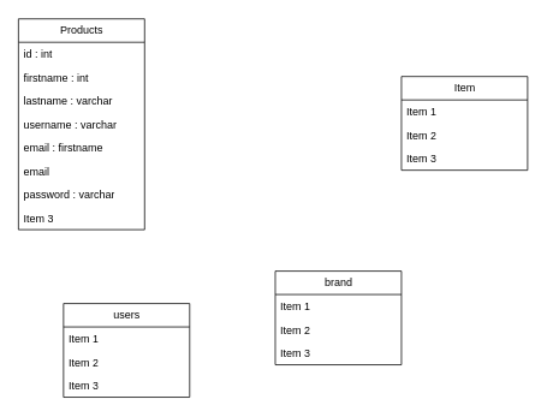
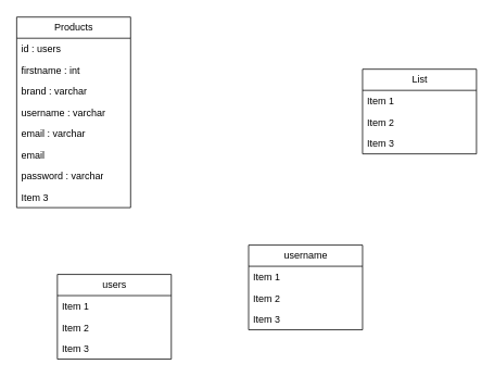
  <mxCell id="0" />
  <mxCell id="1" parent="0" />
  <mxCell id="2" value="Products" style="swimlane;fontStyle=0;childLayout=stackLayout;horizontal=1;startSize=26;fillColor=none;horizontalStack=0;resizeParent=1;resizeParentMax=0;resizeLast=0;collapsible=1;marginBottom=0;html=1;" vertex="1" parent="1"><mxGeometry x="20" y="20" width="140" height="234" as="geometry" /></mxCell>
- <mxCell id="3" value="id : int" style="text;strokeColor=none;fillColor=none;align=left;verticalAlign=top;spacingLeft=4;spacingRight=4;overflow=hidden;rotatable=0;points=[[0,0.5],[1,0.5]];portConstraint=eastwest;whiteSpace=wrap;html=1;" vertex="1" parent="2"><mxGeometry y="26" width="140" height="26" as="geometry" /></mxCell>
+ <mxCell id="3" value="id : users" style="text;strokeColor=none;fillColor=none;align=left;verticalAlign=top;spacingLeft=4;spacingRight=4;overflow=hidden;rotatable=0;points=[[0,0.5],[1,0.5]];portConstraint=eastwest;whiteSpace=wrap;html=1;" vertex="1" parent="2"><mxGeometry y="26" width="140" height="26" as="geometry" /></mxCell>
  <mxCell id="4" value="firstname : int&amp;nbsp;" style="text;strokeColor=none;fillColor=none;align=left;verticalAlign=top;spacingLeft=4;spacingRight=4;overflow=hidden;rotatable=0;points=[[0,0.5],[1,0.5]];portConstraint=eastwest;whiteSpace=wrap;html=1;" vertex="1" parent="2"><mxGeometry y="52" width="140" height="26" as="geometry" /></mxCell>
- <mxCell id="5" value="lastname : varchar" style="text;strokeColor=none;fillColor=none;align=left;verticalAlign=top;spacingLeft=4;spacingRight=4;overflow=hidden;rotatable=0;points=[[0,0.5],[1,0.5]];portConstraint=eastwest;whiteSpace=wrap;html=1;" vertex="1" parent="2"><mxGeometry y="78" width="140" height="26" as="geometry" /></mxCell>
+ <mxCell id="5" value="brand : varchar" style="text;strokeColor=none;fillColor=none;align=left;verticalAlign=top;spacingLeft=4;spacingRight=4;overflow=hidden;rotatable=0;points=[[0,0.5],[1,0.5]];portConstraint=eastwest;whiteSpace=wrap;html=1;" vertex="1" parent="2"><mxGeometry y="78" width="140" height="26" as="geometry" /></mxCell>
  <mxCell id="6" value="username : varchar&amp;nbsp;" style="text;strokeColor=none;fillColor=none;align=left;verticalAlign=top;spacingLeft=4;spacingRight=4;overflow=hidden;rotatable=0;points=[[0,0.5],[1,0.5]];portConstraint=eastwest;whiteSpace=wrap;html=1;" vertex="1" parent="2"><mxGeometry y="104" width="140" height="26" as="geometry" /></mxCell>
- <mxCell id="7" value="email : firstname&amp;nbsp;" style="text;strokeColor=none;fillColor=none;align=left;verticalAlign=top;spacingLeft=4;spacingRight=4;overflow=hidden;rotatable=0;points=[[0,0.5],[1,0.5]];portConstraint=eastwest;whiteSpace=wrap;html=1;" vertex="1" parent="2"><mxGeometry y="130" width="140" height="26" as="geometry" /></mxCell>
+ <mxCell id="7" value="email : varchar&amp;nbsp;" style="text;strokeColor=none;fillColor=none;align=left;verticalAlign=top;spacingLeft=4;spacingRight=4;overflow=hidden;rotatable=0;points=[[0,0.5],[1,0.5]];portConstraint=eastwest;whiteSpace=wrap;html=1;" vertex="1" parent="2"><mxGeometry y="130" width="140" height="26" as="geometry" /></mxCell>
  <mxCell id="8" value="email" style="text;strokeColor=none;fillColor=none;align=left;verticalAlign=top;spacingLeft=4;spacingRight=4;overflow=hidden;rotatable=0;points=[[0,0.5],[1,0.5]];portConstraint=eastwest;whiteSpace=wrap;html=1;" vertex="1" parent="2"><mxGeometry y="156" width="140" height="26" as="geometry" /></mxCell>
  <mxCell id="9" value="password : varchar" style="text;strokeColor=none;fillColor=none;align=left;verticalAlign=top;spacingLeft=4;spacingRight=4;overflow=hidden;rotatable=0;points=[[0,0.5],[1,0.5]];portConstraint=eastwest;whiteSpace=wrap;html=1;" vertex="1" parent="2"><mxGeometry y="182" width="140" height="26" as="geometry" /></mxCell>
  <mxCell id="10" value="Item 3" style="text;strokeColor=none;fillColor=none;align=left;verticalAlign=top;spacingLeft=4;spacingRight=4;overflow=hidden;rotatable=0;points=[[0,0.5],[1,0.5]];portConstraint=eastwest;whiteSpace=wrap;html=1;" vertex="1" parent="2"><mxGeometry y="208" width="140" height="26" as="geometry" /></mxCell>
- <mxCell id="11" value="brand" style="swimlane;fontStyle=0;childLayout=stackLayout;horizontal=1;startSize=26;fillColor=none;horizontalStack=0;resizeParent=1;resizeParentMax=0;resizeLast=0;collapsible=1;marginBottom=0;html=1;" vertex="1" parent="1"><mxGeometry x="305" y="300" width="140" height="104" as="geometry" /></mxCell>
+ <mxCell id="11" value="username" style="swimlane;fontStyle=0;childLayout=stackLayout;horizontal=1;startSize=26;fillColor=none;horizontalStack=0;resizeParent=1;resizeParentMax=0;resizeLast=0;collapsible=1;marginBottom=0;html=1;" vertex="1" parent="1"><mxGeometry x="305" y="300" width="140" height="104" as="geometry" /></mxCell>
  <mxCell id="12" value="Item 1" style="text;strokeColor=none;fillColor=none;align=left;verticalAlign=top;spacingLeft=4;spacingRight=4;overflow=hidden;rotatable=0;points=[[0,0.5],[1,0.5]];portConstraint=eastwest;whiteSpace=wrap;html=1;" vertex="1" parent="11"><mxGeometry y="26" width="140" height="26" as="geometry" /></mxCell>
  <mxCell id="13" value="Item 2" style="text;strokeColor=none;fillColor=none;align=left;verticalAlign=top;spacingLeft=4;spacingRight=4;overflow=hidden;rotatable=0;points=[[0,0.5],[1,0.5]];portConstraint=eastwest;whiteSpace=wrap;html=1;" vertex="1" parent="11"><mxGeometry y="52" width="140" height="26" as="geometry" /></mxCell>
  <mxCell id="14" value="Item 3" style="text;strokeColor=none;fillColor=none;align=left;verticalAlign=top;spacingLeft=4;spacingRight=4;overflow=hidden;rotatable=0;points=[[0,0.5],[1,0.5]];portConstraint=eastwest;whiteSpace=wrap;html=1;" vertex="1" parent="11"><mxGeometry y="78" width="140" height="26" as="geometry" /></mxCell>
- <mxCell id="15" value="Item" style="swimlane;fontStyle=0;childLayout=stackLayout;horizontal=1;startSize=26;fillColor=none;horizontalStack=0;resizeParent=1;resizeParentMax=0;resizeLast=0;collapsible=1;marginBottom=0;html=1;" vertex="1" parent="1"><mxGeometry x="445" y="84" width="140" height="104" as="geometry" /></mxCell>
+ <mxCell id="15" value="List" style="swimlane;fontStyle=0;childLayout=stackLayout;horizontal=1;startSize=26;fillColor=none;horizontalStack=0;resizeParent=1;resizeParentMax=0;resizeLast=0;collapsible=1;marginBottom=0;html=1;" vertex="1" parent="1"><mxGeometry x="445" y="84" width="140" height="104" as="geometry" /></mxCell>
  <mxCell id="16" value="Item 1" style="text;strokeColor=none;fillColor=none;align=left;verticalAlign=top;spacingLeft=4;spacingRight=4;overflow=hidden;rotatable=0;points=[[0,0.5],[1,0.5]];portConstraint=eastwest;whiteSpace=wrap;html=1;" vertex="1" parent="15"><mxGeometry y="26" width="140" height="26" as="geometry" /></mxCell>
  <mxCell id="17" value="Item 2" style="text;strokeColor=none;fillColor=none;align=left;verticalAlign=top;spacingLeft=4;spacingRight=4;overflow=hidden;rotatable=0;points=[[0,0.5],[1,0.5]];portConstraint=eastwest;whiteSpace=wrap;html=1;" vertex="1" parent="15"><mxGeometry y="52" width="140" height="26" as="geometry" /></mxCell>
  <mxCell id="18" value="Item 3" style="text;strokeColor=none;fillColor=none;align=left;verticalAlign=top;spacingLeft=4;spacingRight=4;overflow=hidden;rotatable=0;points=[[0,0.5],[1,0.5]];portConstraint=eastwest;whiteSpace=wrap;html=1;" vertex="1" parent="15"><mxGeometry y="78" width="140" height="26" as="geometry" /></mxCell>
  <mxCell id="19" value="users" style="swimlane;fontStyle=0;childLayout=stackLayout;horizontal=1;startSize=26;fillColor=none;horizontalStack=0;resizeParent=1;resizeParentMax=0;resizeLast=0;collapsible=1;marginBottom=0;html=1;" vertex="1" parent="1"><mxGeometry x="70" y="336" width="140" height="104" as="geometry" /></mxCell>
  <mxCell id="20" value="Item 1" style="text;strokeColor=none;fillColor=none;align=left;verticalAlign=top;spacingLeft=4;spacingRight=4;overflow=hidden;rotatable=0;points=[[0,0.5],[1,0.5]];portConstraint=eastwest;whiteSpace=wrap;html=1;" vertex="1" parent="19"><mxGeometry y="26" width="140" height="26" as="geometry" /></mxCell>
  <mxCell id="21" value="Item 2" style="text;strokeColor=none;fillColor=none;align=left;verticalAlign=top;spacingLeft=4;spacingRight=4;overflow=hidden;rotatable=0;points=[[0,0.5],[1,0.5]];portConstraint=eastwest;whiteSpace=wrap;html=1;" vertex="1" parent="19"><mxGeometry y="52" width="140" height="26" as="geometry" /></mxCell>
  <mxCell id="22" value="Item 3" style="text;strokeColor=none;fillColor=none;align=left;verticalAlign=top;spacingLeft=4;spacingRight=4;overflow=hidden;rotatable=0;points=[[0,0.5],[1,0.5]];portConstraint=eastwest;whiteSpace=wrap;html=1;" vertex="1" parent="19"><mxGeometry y="78" width="140" height="26" as="geometry" /></mxCell>
